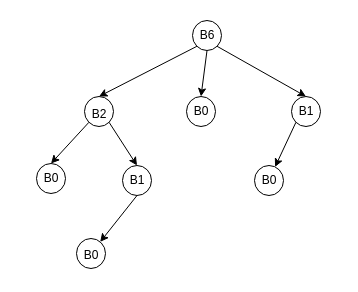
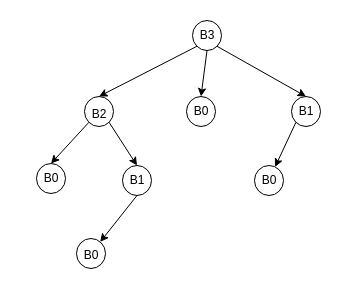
  <mxCell id="0" />
  <mxCell id="1" parent="0" />
  <mxCell id="2" style="rounded=0;orthogonalLoop=1;jettySize=auto;html=1;exitX=0;exitY=1;exitDx=0;exitDy=0;entryX=0.5;entryY=0;entryDx=0;entryDy=0;" edge="1" parent="1" source="5" target="8"><mxGeometry relative="1" as="geometry" /></mxCell>
  <mxCell id="3" style="edgeStyle=none;rounded=0;orthogonalLoop=1;jettySize=auto;html=1;exitX=0.5;exitY=1;exitDx=0;exitDy=0;entryX=0.5;entryY=0;entryDx=0;entryDy=0;" edge="1" parent="1" source="5" target="9"><mxGeometry relative="1" as="geometry" /></mxCell>
  <mxCell id="4" style="edgeStyle=none;rounded=0;orthogonalLoop=1;jettySize=auto;html=1;exitX=1;exitY=1;exitDx=0;exitDy=0;entryX=0.5;entryY=0;entryDx=0;entryDy=0;" edge="1" parent="1" source="5" target="11"><mxGeometry relative="1" as="geometry" /></mxCell>
  <mxCell id="5" value="" style="ellipse;whiteSpace=wrap;html=1;" vertex="1" parent="1"><mxGeometry x="192" y="20" width="29" height="30" as="geometry" /></mxCell>
  <mxCell id="6" style="edgeStyle=none;rounded=0;orthogonalLoop=1;jettySize=auto;html=1;exitX=0;exitY=1;exitDx=0;exitDy=0;entryX=0.5;entryY=0;entryDx=0;entryDy=0;" edge="1" parent="1" source="8" target="13"><mxGeometry relative="1" as="geometry" /></mxCell>
  <mxCell id="7" style="edgeStyle=none;rounded=0;orthogonalLoop=1;jettySize=auto;html=1;exitX=1;exitY=1;exitDx=0;exitDy=0;entryX=0.5;entryY=0;entryDx=0;entryDy=0;" edge="1" parent="1" source="8" target="15"><mxGeometry relative="1" as="geometry" /></mxCell>
  <mxCell id="8" value="" style="ellipse;whiteSpace=wrap;html=1;" vertex="1" parent="1"><mxGeometry x="84" y="96" width="29" height="30" as="geometry" /></mxCell>
  <mxCell id="9" value="" style="ellipse;whiteSpace=wrap;html=1;" vertex="1" parent="1"><mxGeometry x="186" y="96" width="29" height="30" as="geometry" /></mxCell>
  <mxCell id="10" style="edgeStyle=none;rounded=0;orthogonalLoop=1;jettySize=auto;html=1;exitX=0;exitY=1;exitDx=0;exitDy=0;" edge="1" parent="1" source="11" target="12"><mxGeometry relative="1" as="geometry" /></mxCell>
  <mxCell id="11" value="" style="ellipse;whiteSpace=wrap;html=1;" vertex="1" parent="1"><mxGeometry x="291" y="96" width="29" height="30" as="geometry" /></mxCell>
  <mxCell id="12" value="" style="ellipse;whiteSpace=wrap;html=1;" vertex="1" parent="1"><mxGeometry x="254" y="165" width="29" height="30" as="geometry" /></mxCell>
  <mxCell id="13" value="" style="ellipse;whiteSpace=wrap;html=1;" vertex="1" parent="1"><mxGeometry x="36" y="163" width="29" height="30" as="geometry" /></mxCell>
  <mxCell id="14" style="edgeStyle=none;rounded=0;orthogonalLoop=1;jettySize=auto;html=1;exitX=0.5;exitY=1;exitDx=0;exitDy=0;" edge="1" parent="1" source="15" target="16"><mxGeometry relative="1" as="geometry" /></mxCell>
  <mxCell id="15" value="" style="ellipse;whiteSpace=wrap;html=1;" vertex="1" parent="1"><mxGeometry x="122" y="165" width="29" height="30" as="geometry" /></mxCell>
  <mxCell id="16" value="" style="ellipse;whiteSpace=wrap;html=1;" vertex="1" parent="1"><mxGeometry x="76" y="238" width="29" height="30" as="geometry" /></mxCell>
- <mxCell id="17" value="B6" style="text;html=1;strokeColor=none;fillColor=none;align=center;verticalAlign=middle;whiteSpace=wrap;rounded=0;" vertex="1" parent="1"><mxGeometry x="176.5" y="20" width="60" height="30" as="geometry" /></mxCell>
+ <mxCell id="17" value="B3" style="text;html=1;strokeColor=none;fillColor=none;align=center;verticalAlign=middle;whiteSpace=wrap;rounded=0;" vertex="1" parent="1"><mxGeometry x="176.5" y="20" width="60" height="30" as="geometry" /></mxCell>
  <mxCell id="18" value="B2" style="text;html=1;strokeColor=none;fillColor=none;align=center;verticalAlign=middle;whiteSpace=wrap;rounded=0;" vertex="1" parent="1"><mxGeometry x="68.5" y="99" width="60" height="30" as="geometry" /></mxCell>
  <mxCell id="19" value="B0" style="text;html=1;strokeColor=none;fillColor=none;align=center;verticalAlign=middle;whiteSpace=wrap;rounded=0;" vertex="1" parent="1"><mxGeometry x="170.5" y="96" width="60" height="30" as="geometry" /></mxCell>
  <mxCell id="20" value="B1" style="text;html=1;strokeColor=none;fillColor=none;align=center;verticalAlign=middle;whiteSpace=wrap;rounded=0;" vertex="1" parent="1"><mxGeometry x="275.5" y="96" width="60" height="30" as="geometry" /></mxCell>
  <mxCell id="21" value="B0" style="text;html=1;strokeColor=none;fillColor=none;align=center;verticalAlign=middle;whiteSpace=wrap;rounded=0;" vertex="1" parent="1"><mxGeometry x="238.5" y="165" width="60" height="30" as="geometry" /></mxCell>
  <mxCell id="22" value="B0" style="text;html=1;strokeColor=none;fillColor=none;align=center;verticalAlign=middle;whiteSpace=wrap;rounded=0;" vertex="1" parent="1"><mxGeometry x="20.5" y="163" width="60" height="30" as="geometry" /></mxCell>
  <mxCell id="23" value="B0" style="text;html=1;strokeColor=none;fillColor=none;align=center;verticalAlign=middle;whiteSpace=wrap;rounded=0;" vertex="1" parent="1"><mxGeometry x="60.5" y="240" width="60" height="30" as="geometry" /></mxCell>
  <mxCell id="24" value="B1" style="text;html=1;strokeColor=none;fillColor=none;align=center;verticalAlign=middle;whiteSpace=wrap;rounded=0;" vertex="1" parent="1"><mxGeometry x="106.5" y="165" width="60" height="30" as="geometry" /></mxCell>
